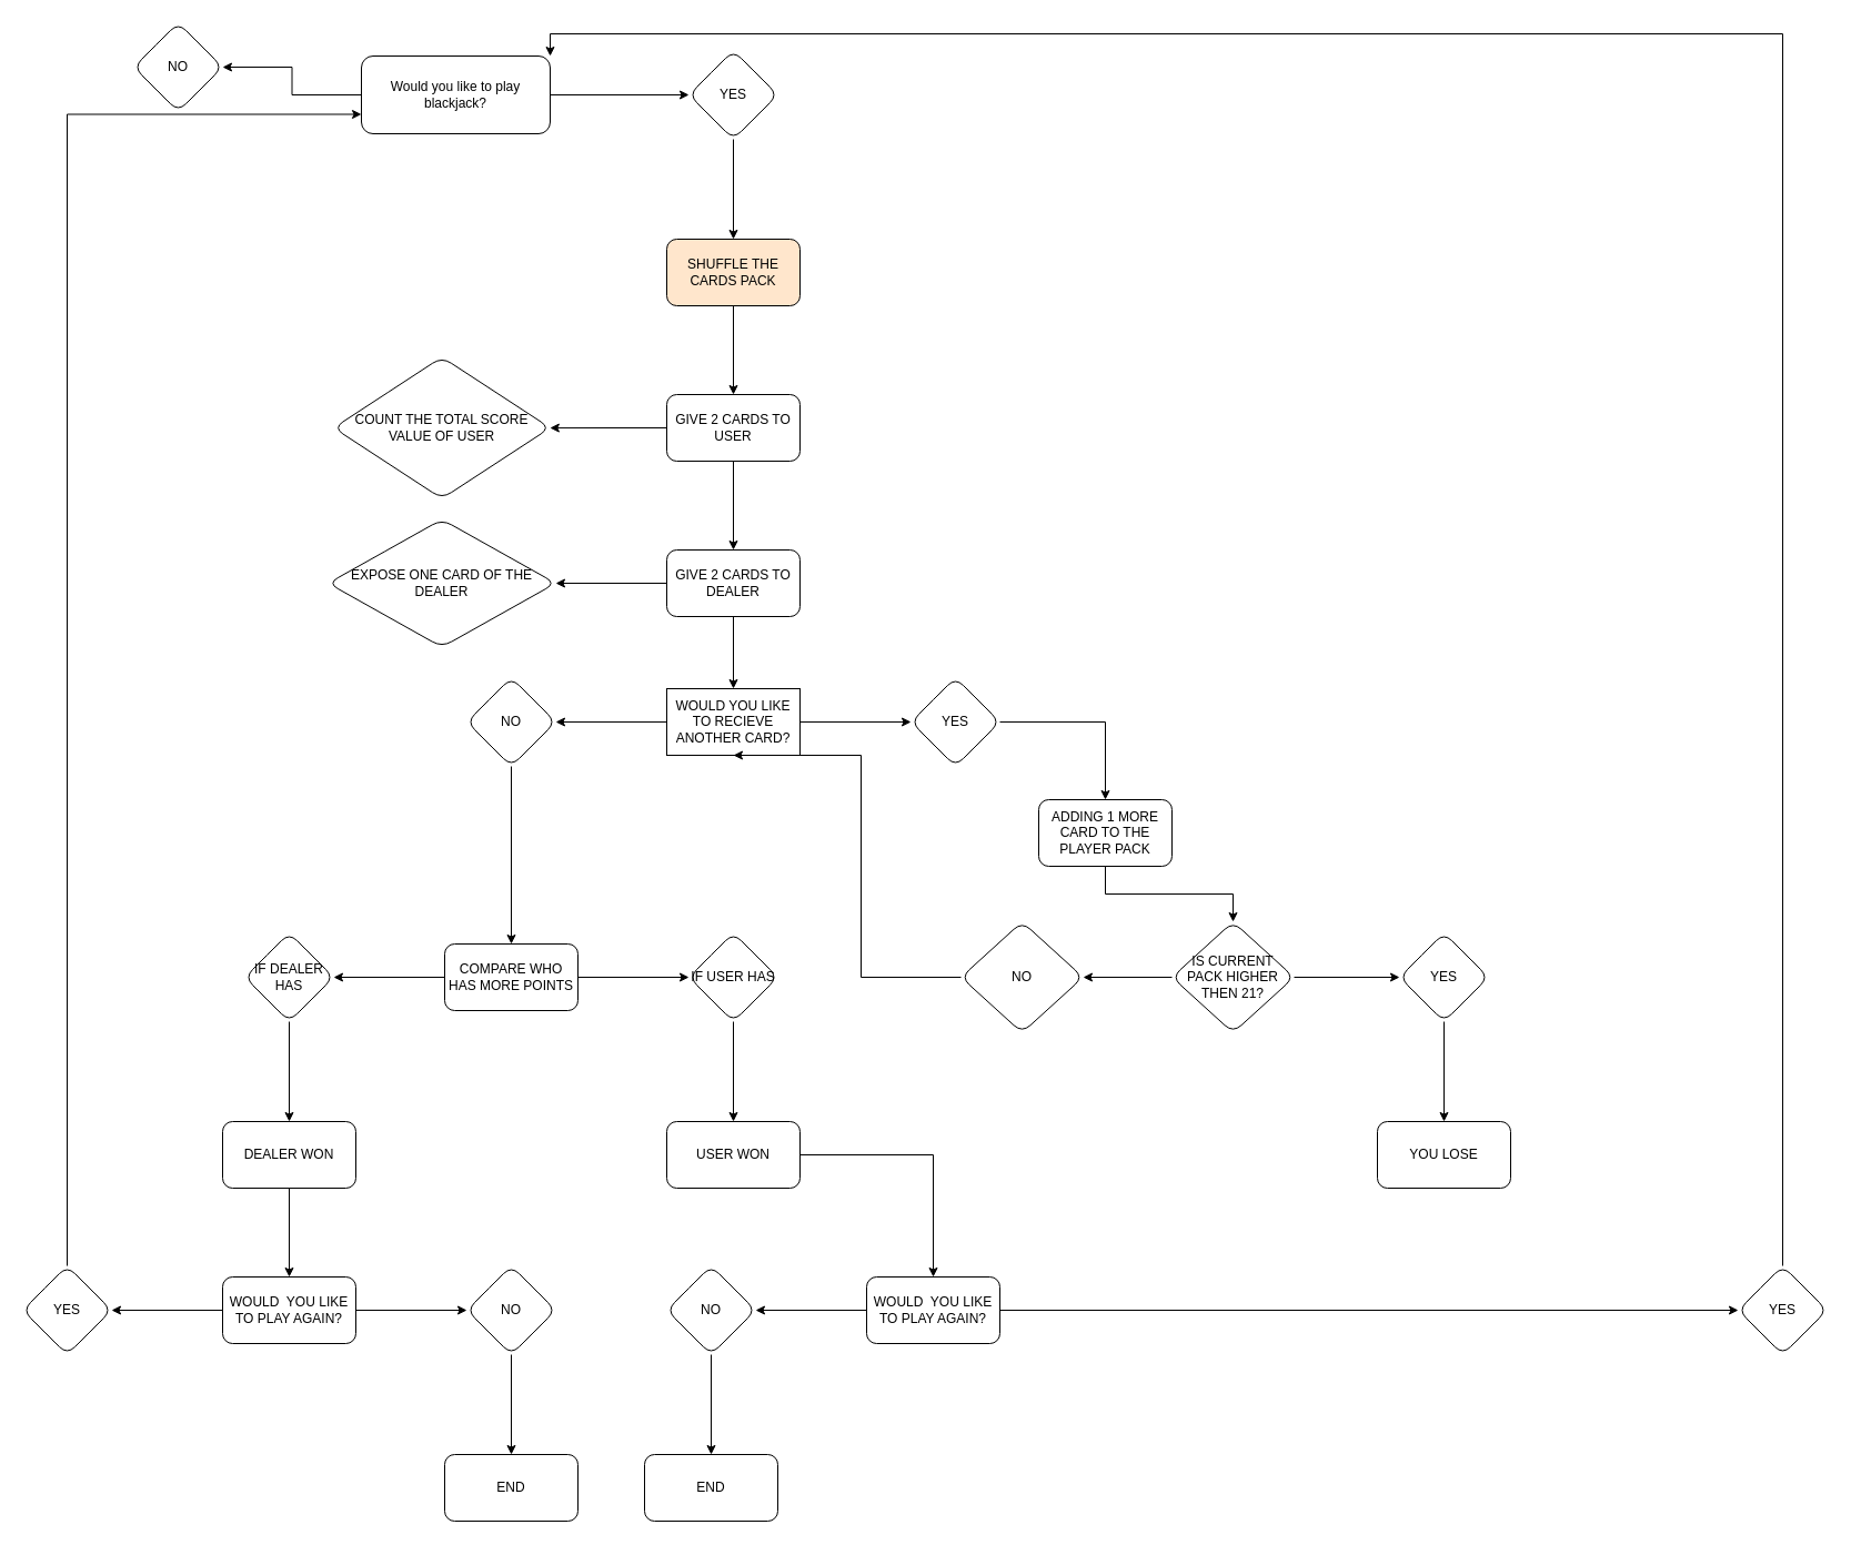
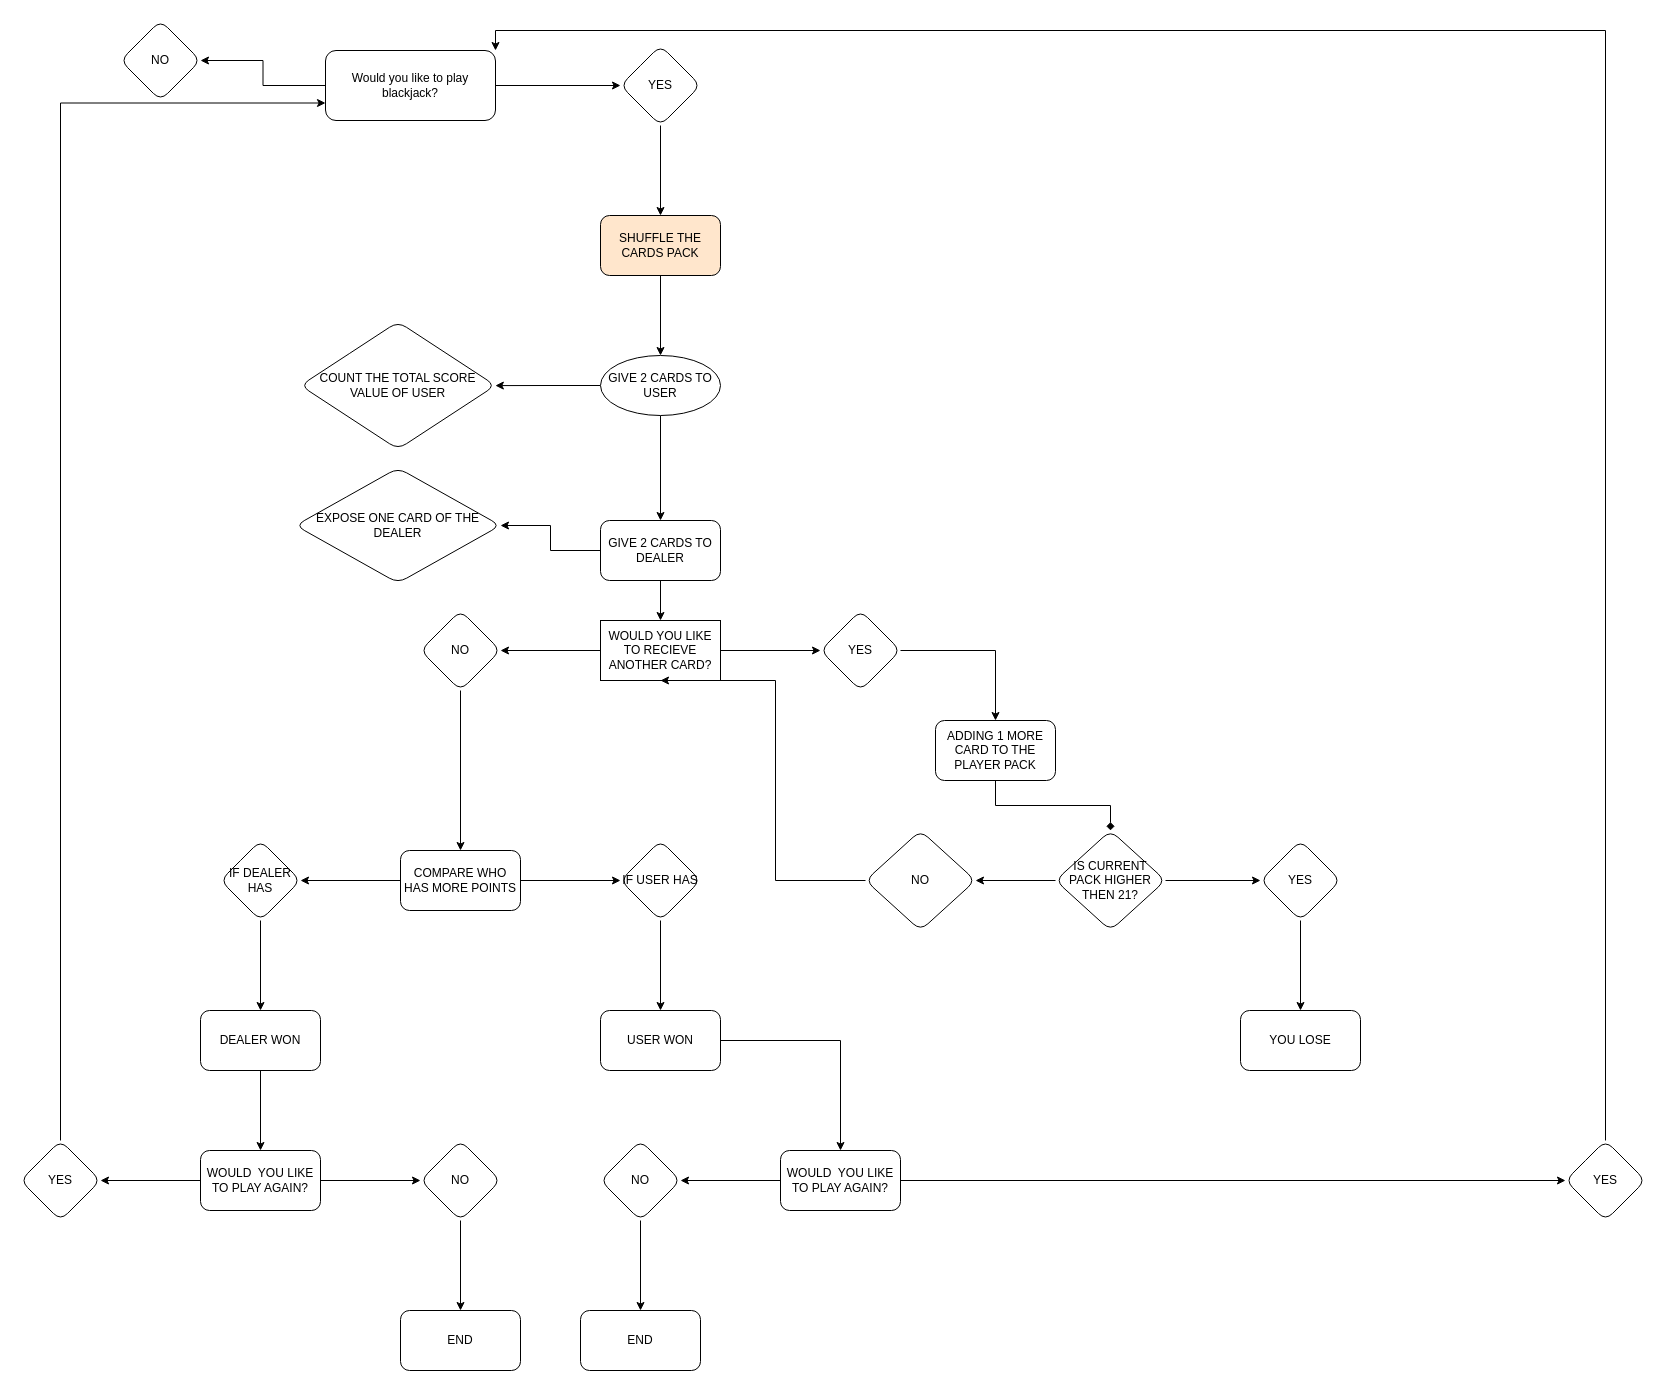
  <mxCell id="0" />
  <mxCell id="1" parent="0" />
  <mxCell id="2" value="" style="edgeStyle=orthogonalEdgeStyle;rounded=0;orthogonalLoop=1;jettySize=auto;html=1;" edge="1" parent="1" source="4" target="5"><mxGeometry relative="1" as="geometry" /></mxCell>
  <mxCell id="3" value="" style="edgeStyle=orthogonalEdgeStyle;rounded=0;orthogonalLoop=1;jettySize=auto;html=1;" edge="1" parent="1" source="4" target="7"><mxGeometry relative="1" as="geometry" /></mxCell>
  <mxCell id="4" value="Would you like to play blackjack?" style="rounded=1;whiteSpace=wrap;html=1;fontSize=12;glass=0;strokeWidth=1;shadow=0;" parent="1" vertex="1"><mxGeometry x="325" y="50" width="170" height="70" as="geometry" /></mxCell>
  <mxCell id="5" value="NO" style="rhombus;whiteSpace=wrap;html=1;rounded=1;glass=0;strokeWidth=1;shadow=0;" vertex="1" parent="1"><mxGeometry x="120" width="80" height="80" as="geometry" y="20" /></mxCell>
  <mxCell id="6" value="" style="edgeStyle=orthogonalEdgeStyle;rounded=0;orthogonalLoop=1;jettySize=auto;html=1;" edge="1" parent="1" source="7" target="9"><mxGeometry relative="1" as="geometry" /></mxCell>
  <mxCell id="7" value="YES" style="rhombus;whiteSpace=wrap;html=1;rounded=1;glass=0;strokeWidth=1;shadow=0;" vertex="1" parent="1"><mxGeometry x="620" y="45" width="80" height="80" as="geometry" /></mxCell>
  <mxCell id="8" value="" style="edgeStyle=orthogonalEdgeStyle;rounded=0;orthogonalLoop=1;jettySize=auto;html=1;" edge="1" parent="1" source="9" target="12"><mxGeometry relative="1" as="geometry" /></mxCell>
  <mxCell id="9" value="SHUFFLE THE CARDS PACK" style="whiteSpace=wrap;html=1;rounded=1;glass=0;strokeWidth=1;shadow=0;fillColor=#ffe6cc;" vertex="1" parent="1"><mxGeometry x="600" y="215" width="120" height="60" as="geometry" /></mxCell>
  <mxCell id="10" value="" style="edgeStyle=orthogonalEdgeStyle;rounded=0;orthogonalLoop=1;jettySize=auto;html=1;" edge="1" parent="1" source="12" target="15"><mxGeometry relative="1" as="geometry" /></mxCell>
  <mxCell id="11" value="" style="edgeStyle=orthogonalEdgeStyle;rounded=0;orthogonalLoop=1;jettySize=auto;html=1;" edge="1" parent="1" source="12" target="19"><mxGeometry relative="1" as="geometry" /></mxCell>
- <mxCell id="12" value="GIVE 2 CARDS TO USER" style="whiteSpace=wrap;html=1;rounded=1;glass=0;strokeWidth=1;shadow=0;" vertex="1" parent="1"><mxGeometry x="600" y="355" width="120" height="60" as="geometry" /></mxCell>
+ <mxCell id="12" value="GIVE 2 CARDS TO USER" style="ellipse;whiteSpace=wrap;html=1;glass=0;strokeWidth=1;shadow=0;" vertex="1" parent="1"><mxGeometry x="600" y="355" width="120" height="60" as="geometry" /></mxCell>
  <mxCell id="13" value="" style="edgeStyle=orthogonalEdgeStyle;rounded=0;orthogonalLoop=1;jettySize=auto;html=1;" edge="1" parent="1" source="15" target="18"><mxGeometry relative="1" as="geometry" /></mxCell>
  <mxCell id="14" value="" style="edgeStyle=orthogonalEdgeStyle;rounded=0;orthogonalLoop=1;jettySize=auto;html=1;" edge="1" parent="1" source="15" target="20"><mxGeometry relative="1" as="geometry" /></mxCell>
- <mxCell id="15" value="GIVE 2 CARDS TO DEALER" style="whiteSpace=wrap;html=1;rounded=1;glass=0;strokeWidth=1;shadow=0;" vertex="1" parent="1"><mxGeometry x="600" y="495" width="120" height="60" as="geometry" /></mxCell>
+ <mxCell id="15" value="GIVE 2 CARDS TO DEALER" style="whiteSpace=wrap;html=1;rounded=1;glass=0;strokeWidth=1;shadow=0;" vertex="1" parent="1"><mxGeometry x="600" y="520" width="120" height="60" as="geometry" /></mxCell>
  <mxCell id="16" value="" style="edgeStyle=orthogonalEdgeStyle;rounded=0;orthogonalLoop=1;jettySize=auto;html=1;" edge="1" parent="1" source="18" target="22"><mxGeometry relative="1" as="geometry" /></mxCell>
  <mxCell id="17" value="" style="edgeStyle=orthogonalEdgeStyle;rounded=0;orthogonalLoop=1;jettySize=auto;html=1;" edge="1" parent="1" source="18" target="24"><mxGeometry relative="1" as="geometry" /></mxCell>
  <mxCell id="18" value="WOULD YOU LIKE TO RECIEVE ANOTHER CARD?" style="whiteSpace=wrap;html=1;glass=0;strokeWidth=1;shadow=0;rounded=0;" vertex="1" parent="1"><mxGeometry x="600" y="620" width="120" height="60" as="geometry" /></mxCell>
  <mxCell id="19" value="COUNT THE TOTAL SCORE VALUE OF USER" style="rhombus;whiteSpace=wrap;html=1;rounded=1;glass=0;strokeWidth=1;shadow=0;" vertex="1" parent="1"><mxGeometry x="300" y="321.25" width="195" height="127.5" as="geometry" /></mxCell>
  <mxCell id="20" value="EXPOSE ONE CARD OF THE DEALER" style="rhombus;whiteSpace=wrap;html=1;rounded=1;glass=0;strokeWidth=1;shadow=0;" vertex="1" parent="1"><mxGeometry x="295" y="467.5" width="205" height="115" as="geometry" /></mxCell>
  <mxCell id="21" value="" style="edgeStyle=orthogonalEdgeStyle;rounded=0;orthogonalLoop=1;jettySize=auto;html=1;" edge="1" parent="1" source="22" target="29"><mxGeometry relative="1" as="geometry" /></mxCell>
  <mxCell id="22" value="NO" style="rhombus;whiteSpace=wrap;html=1;rounded=1;glass=0;strokeWidth=1;shadow=0;" vertex="1" parent="1"><mxGeometry x="420" y="610" width="80" height="80" as="geometry" /></mxCell>
  <mxCell id="23" value="" style="edgeStyle=orthogonalEdgeStyle;rounded=0;orthogonalLoop=1;jettySize=auto;html=1;" edge="1" parent="1" source="24" target="26"><mxGeometry relative="1" as="geometry" /></mxCell>
  <mxCell id="24" value="YES" style="rhombus;whiteSpace=wrap;html=1;rounded=1;glass=0;strokeWidth=1;shadow=0;" vertex="1" parent="1"><mxGeometry x="820" y="610" width="80" height="80" as="geometry" /></mxCell>
- <mxCell id="25" value="" style="edgeStyle=orthogonalEdgeStyle;rounded=0;orthogonalLoop=1;jettySize=auto;html=1;" edge="1" parent="1" source="26" target="56"><mxGeometry relative="1" as="geometry" /></mxCell>
+ <mxCell id="25" value="" style="edgeStyle=orthogonalEdgeStyle;rounded=0;orthogonalLoop=1;jettySize=auto;html=1;endArrow=diamond;" edge="1" parent="1" source="26" target="56"><mxGeometry relative="1" as="geometry" /></mxCell>
  <mxCell id="26" value="ADDING 1 MORE CARD TO THE PLAYER PACK" style="whiteSpace=wrap;html=1;rounded=1;glass=0;strokeWidth=1;shadow=0;" vertex="1" parent="1"><mxGeometry x="935" y="720" width="120" height="60" as="geometry" /></mxCell>
  <mxCell id="27" value="" style="edgeStyle=orthogonalEdgeStyle;rounded=0;orthogonalLoop=1;jettySize=auto;html=1;" edge="1" parent="1" source="29" target="31"><mxGeometry relative="1" as="geometry" /></mxCell>
  <mxCell id="28" value="" style="edgeStyle=orthogonalEdgeStyle;rounded=0;orthogonalLoop=1;jettySize=auto;html=1;" edge="1" parent="1" source="29" target="35"><mxGeometry relative="1" as="geometry" /></mxCell>
  <mxCell id="29" value="COMPARE WHO HAS MORE POINTS" style="whiteSpace=wrap;html=1;rounded=1;glass=0;strokeWidth=1;shadow=0;" vertex="1" parent="1"><mxGeometry x="400" y="850" width="120" height="60" as="geometry" /></mxCell>
  <mxCell id="30" value="" style="edgeStyle=orthogonalEdgeStyle;rounded=0;orthogonalLoop=1;jettySize=auto;html=1;" edge="1" parent="1" source="31" target="33"><mxGeometry relative="1" as="geometry" /></mxCell>
  <mxCell id="31" value="IF DEALER HAS" style="rhombus;whiteSpace=wrap;html=1;rounded=1;glass=0;strokeWidth=1;shadow=0;" vertex="1" parent="1"><mxGeometry x="220" y="840" width="80" height="80" as="geometry" /></mxCell>
  <mxCell id="32" value="" style="edgeStyle=orthogonalEdgeStyle;rounded=0;orthogonalLoop=1;jettySize=auto;html=1;" edge="1" parent="1" source="33" target="40"><mxGeometry relative="1" as="geometry" /></mxCell>
  <mxCell id="33" value="DEALER WON" style="whiteSpace=wrap;html=1;rounded=1;glass=0;strokeWidth=1;shadow=0;" vertex="1" parent="1"><mxGeometry x="200" y="1010" width="120" height="60" as="geometry" /></mxCell>
  <mxCell id="34" value="" style="edgeStyle=orthogonalEdgeStyle;rounded=0;orthogonalLoop=1;jettySize=auto;html=1;" edge="1" parent="1" source="35" target="37"><mxGeometry relative="1" as="geometry" /></mxCell>
  <mxCell id="35" value="IF USER HAS" style="rhombus;whiteSpace=wrap;html=1;rounded=1;glass=0;strokeWidth=1;shadow=0;" vertex="1" parent="1"><mxGeometry x="620" y="840" width="80" height="80" as="geometry" /></mxCell>
  <mxCell id="36" value="" style="edgeStyle=orthogonalEdgeStyle;rounded=0;orthogonalLoop=1;jettySize=auto;html=1;" edge="1" parent="1" source="37" target="43"><mxGeometry relative="1" as="geometry" /></mxCell>
  <mxCell id="37" value="USER WON" style="whiteSpace=wrap;html=1;rounded=1;glass=0;strokeWidth=1;shadow=0;" vertex="1" parent="1"><mxGeometry x="600" y="1010" width="120" height="60" as="geometry" /></mxCell>
  <mxCell id="38" value="" style="edgeStyle=orthogonalEdgeStyle;rounded=0;orthogonalLoop=1;jettySize=auto;html=1;" edge="1" parent="1" source="40" target="45"><mxGeometry relative="1" as="geometry" /></mxCell>
  <mxCell id="39" value="" style="edgeStyle=orthogonalEdgeStyle;rounded=0;orthogonalLoop=1;jettySize=auto;html=1;" edge="1" parent="1" source="40" target="47"><mxGeometry relative="1" as="geometry" /></mxCell>
  <mxCell id="40" value="WOULD&amp;nbsp; YOU LIKE TO PLAY AGAIN?" style="whiteSpace=wrap;html=1;rounded=1;glass=0;strokeWidth=1;shadow=0;" vertex="1" parent="1"><mxGeometry x="200" y="1150" width="120" height="60" as="geometry" /></mxCell>
  <mxCell id="41" value="" style="edgeStyle=orthogonalEdgeStyle;rounded=0;orthogonalLoop=1;jettySize=auto;html=1;" edge="1" parent="1" source="43" target="50"><mxGeometry relative="1" as="geometry" /></mxCell>
  <mxCell id="42" value="" style="edgeStyle=orthogonalEdgeStyle;rounded=0;orthogonalLoop=1;jettySize=auto;html=1;" edge="1" parent="1" source="43" target="53"><mxGeometry relative="1" as="geometry" /></mxCell>
  <mxCell id="43" value="WOULD&amp;nbsp; YOU LIKE TO PLAY AGAIN?" style="whiteSpace=wrap;html=1;rounded=1;glass=0;strokeWidth=1;shadow=0;" vertex="1" parent="1"><mxGeometry x="780" y="1150" width="120" height="60" as="geometry" /></mxCell>
  <mxCell id="44" style="edgeStyle=orthogonalEdgeStyle;rounded=0;orthogonalLoop=1;jettySize=auto;html=1;exitX=0.5;exitY=0;exitDx=0;exitDy=0;entryX=0;entryY=0.75;entryDx=0;entryDy=0;" edge="1" parent="1" source="45" target="4"><mxGeometry relative="1" as="geometry" /></mxCell>
  <mxCell id="45" value="&lt;div&gt;YES&lt;/div&gt;" style="rhombus;whiteSpace=wrap;html=1;rounded=1;glass=0;strokeWidth=1;shadow=0;" vertex="1" parent="1"><mxGeometry x="20" y="1140" width="80" height="80" as="geometry" /></mxCell>
  <mxCell id="46" value="" style="edgeStyle=orthogonalEdgeStyle;rounded=0;orthogonalLoop=1;jettySize=auto;html=1;" edge="1" parent="1" source="47" target="48"><mxGeometry relative="1" as="geometry" /></mxCell>
  <mxCell id="47" value="NO" style="rhombus;whiteSpace=wrap;html=1;rounded=1;glass=0;strokeWidth=1;shadow=0;" vertex="1" parent="1"><mxGeometry x="420" y="1140" width="80" height="80" as="geometry" /></mxCell>
  <mxCell id="48" value="END" style="whiteSpace=wrap;html=1;rounded=1;glass=0;strokeWidth=1;shadow=0;" vertex="1" parent="1"><mxGeometry x="400" y="1310" width="120" height="60" as="geometry" /></mxCell>
  <mxCell id="49" value="" style="edgeStyle=orthogonalEdgeStyle;rounded=0;orthogonalLoop=1;jettySize=auto;html=1;" edge="1" parent="1" source="50" target="51"><mxGeometry relative="1" as="geometry" /></mxCell>
  <mxCell id="50" value="NO" style="rhombus;whiteSpace=wrap;html=1;rounded=1;glass=0;strokeWidth=1;shadow=0;" vertex="1" parent="1"><mxGeometry x="600" y="1140" width="80" height="80" as="geometry" /></mxCell>
  <mxCell id="51" value="END" style="whiteSpace=wrap;html=1;rounded=1;glass=0;strokeWidth=1;shadow=0;" vertex="1" parent="1"><mxGeometry x="580" y="1310" width="120" height="60" as="geometry" /></mxCell>
  <mxCell id="52" style="edgeStyle=orthogonalEdgeStyle;rounded=0;orthogonalLoop=1;jettySize=auto;html=1;exitX=0.5;exitY=0;exitDx=0;exitDy=0;entryX=1;entryY=0;entryDx=0;entryDy=0;" edge="1" parent="1" source="53" target="4"><mxGeometry relative="1" as="geometry" /></mxCell>
  <mxCell id="53" value="YES" style="rhombus;whiteSpace=wrap;html=1;rounded=1;glass=0;strokeWidth=1;shadow=0;" vertex="1" parent="1"><mxGeometry x="1565" y="1140" width="80" height="80" as="geometry" /></mxCell>
  <mxCell id="54" value="" style="edgeStyle=orthogonalEdgeStyle;rounded=0;orthogonalLoop=1;jettySize=auto;html=1;" edge="1" parent="1" source="56" target="58"><mxGeometry relative="1" as="geometry" /></mxCell>
  <mxCell id="55" value="" style="edgeStyle=orthogonalEdgeStyle;rounded=0;orthogonalLoop=1;jettySize=auto;html=1;" edge="1" parent="1" source="56" target="60"><mxGeometry relative="1" as="geometry" /></mxCell>
  <mxCell id="56" value="IS CURRENT PACK HIGHER THEN 21?" style="rhombus;whiteSpace=wrap;html=1;rounded=1;glass=0;strokeWidth=1;shadow=0;" vertex="1" parent="1"><mxGeometry x="1055" y="830" width="110" height="100" as="geometry" /></mxCell>
  <mxCell id="57" style="edgeStyle=orthogonalEdgeStyle;rounded=0;orthogonalLoop=1;jettySize=auto;html=1;exitX=0;exitY=0.5;exitDx=0;exitDy=0;entryX=0.5;entryY=1;entryDx=0;entryDy=0;" edge="1" parent="1" source="58" target="18"><mxGeometry relative="1" as="geometry"><Array as="points"><mxPoint x="775" y="880" /><mxPoint x="775" y="680" /></Array></mxGeometry></mxCell>
  <mxCell id="58" value="NO" style="rhombus;whiteSpace=wrap;html=1;rounded=1;glass=0;strokeWidth=1;shadow=0;" vertex="1" parent="1"><mxGeometry x="865" y="830" width="110" height="100" as="geometry" /></mxCell>
  <mxCell id="59" value="" style="edgeStyle=orthogonalEdgeStyle;rounded=0;orthogonalLoop=1;jettySize=auto;html=1;" edge="1" parent="1" source="60" target="61"><mxGeometry relative="1" as="geometry" /></mxCell>
  <mxCell id="60" value="YES" style="rhombus;whiteSpace=wrap;html=1;rounded=1;glass=0;strokeWidth=1;shadow=0;" vertex="1" parent="1"><mxGeometry x="1260" y="840" width="80" height="80" as="geometry" /></mxCell>
  <mxCell id="61" value="YOU LOSE" style="whiteSpace=wrap;html=1;rounded=1;glass=0;strokeWidth=1;shadow=0;" vertex="1" parent="1"><mxGeometry x="1240" y="1010" width="120" height="60" as="geometry" /></mxCell>
